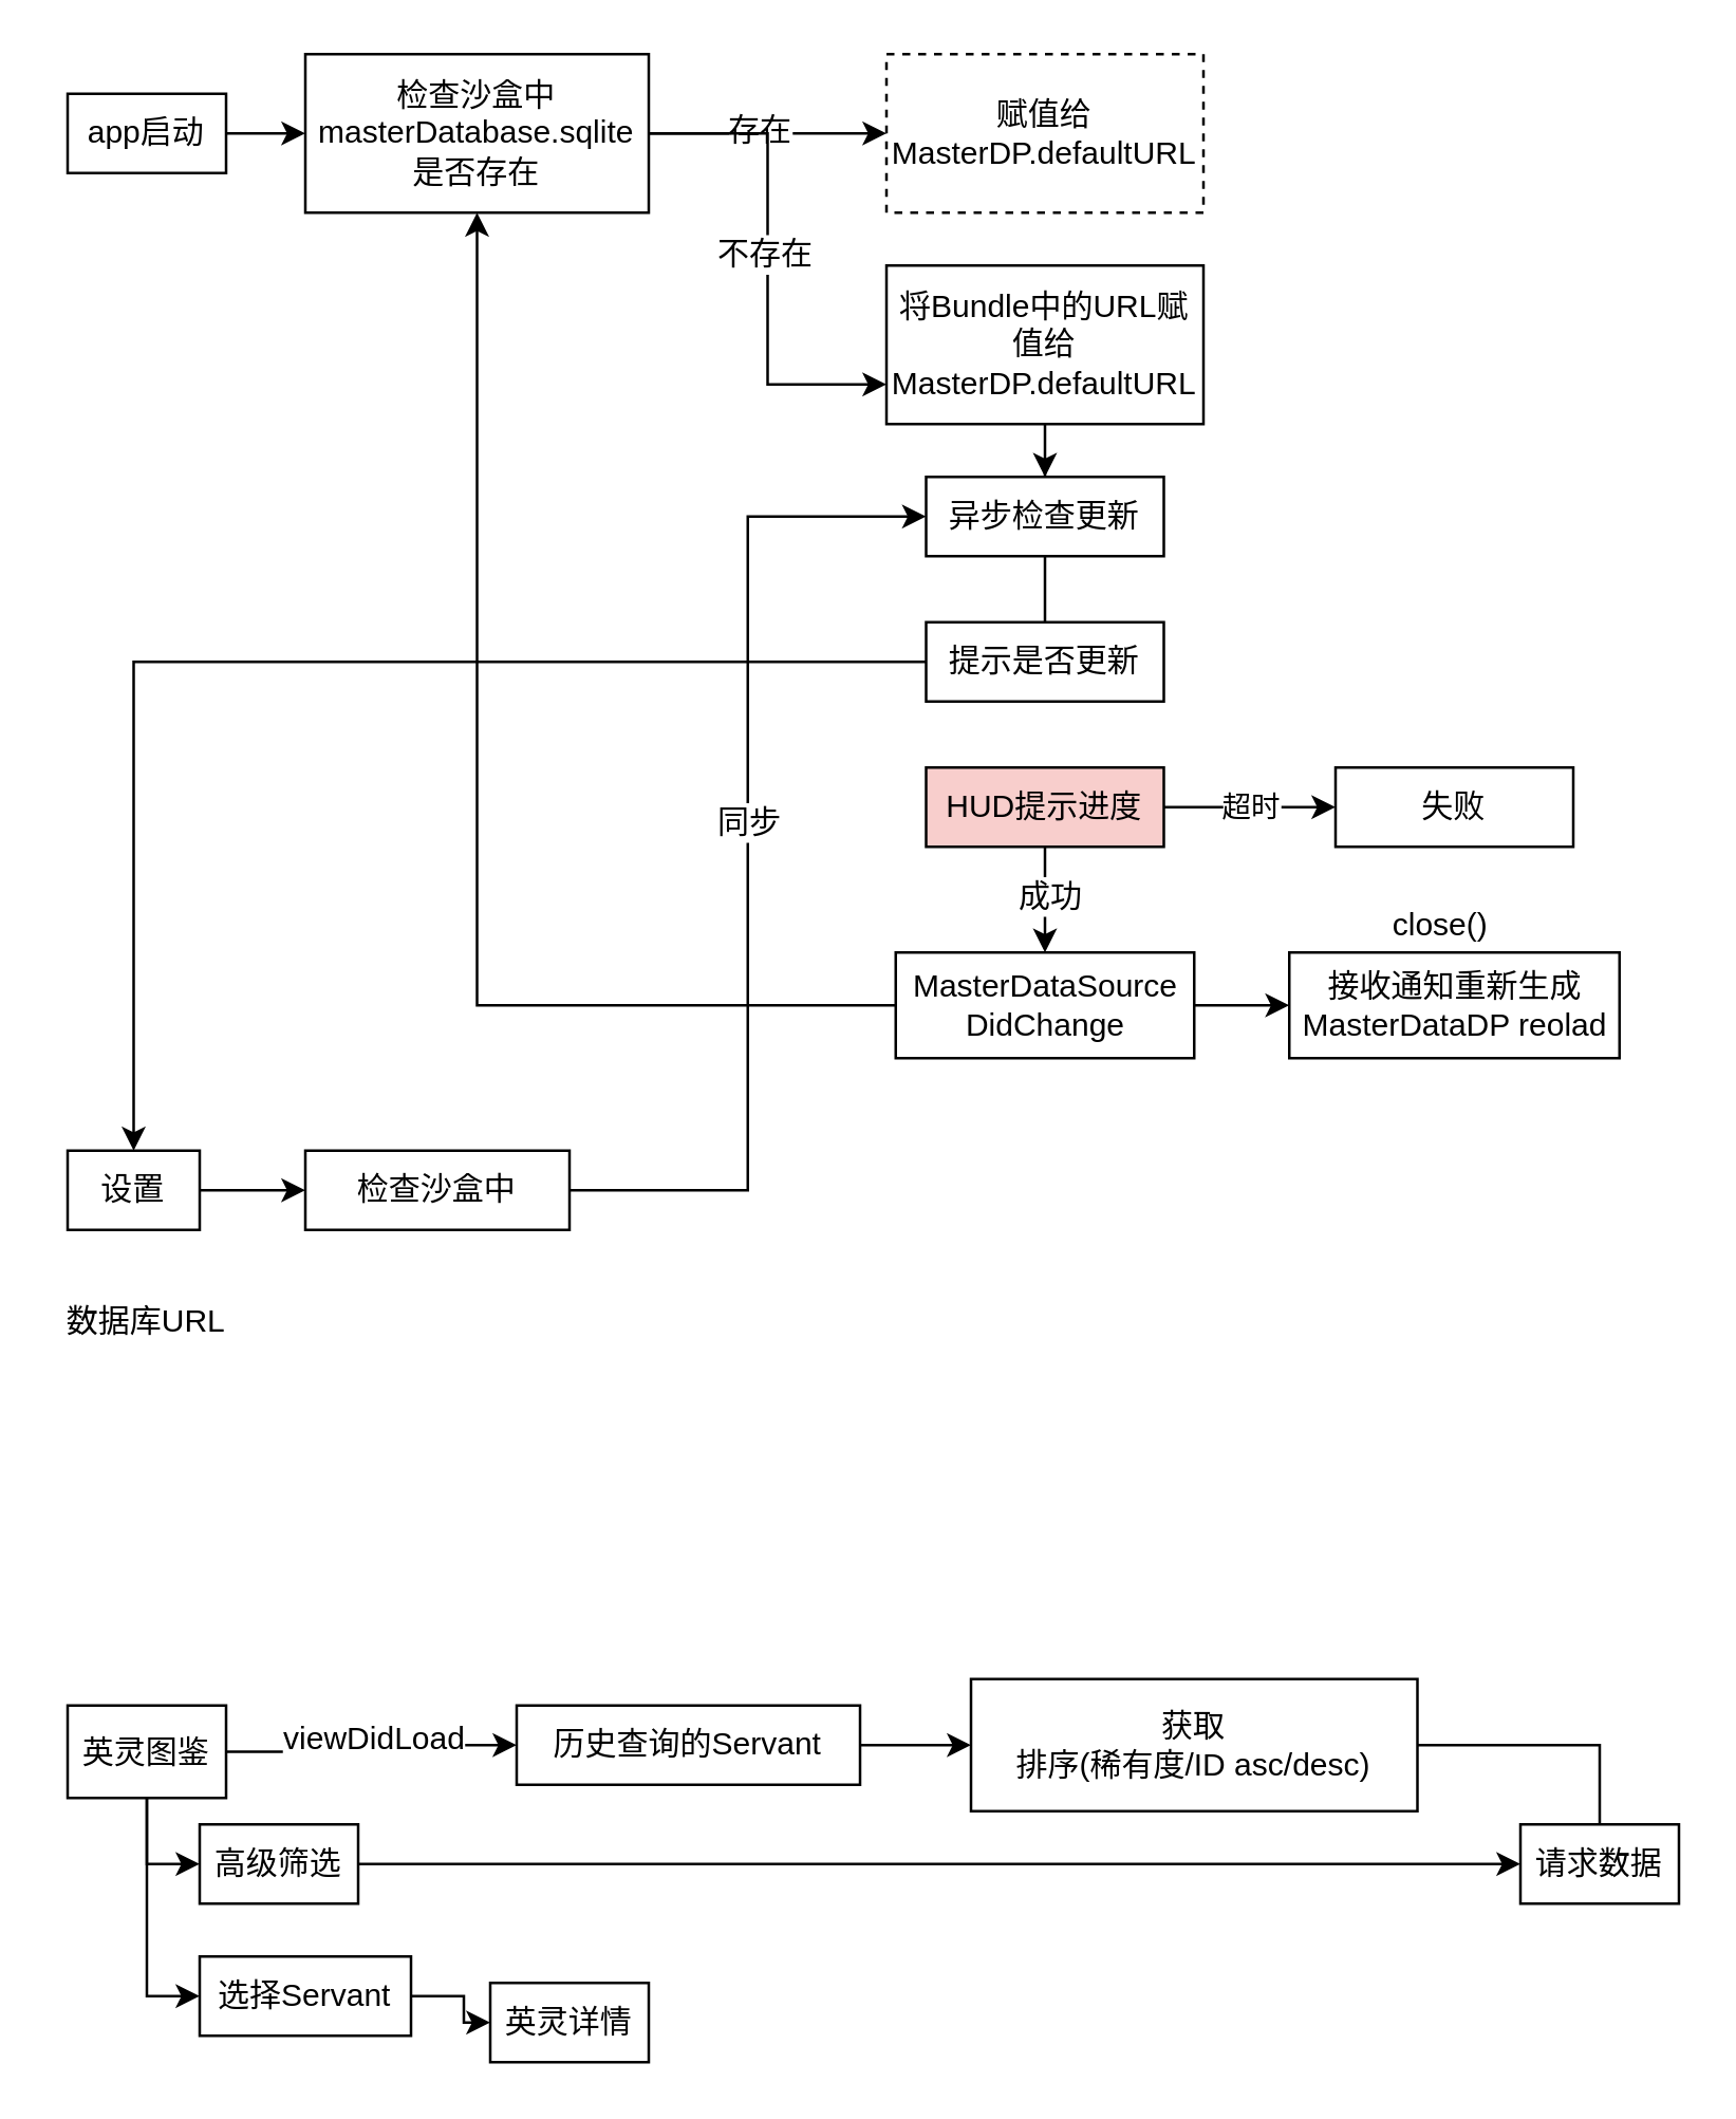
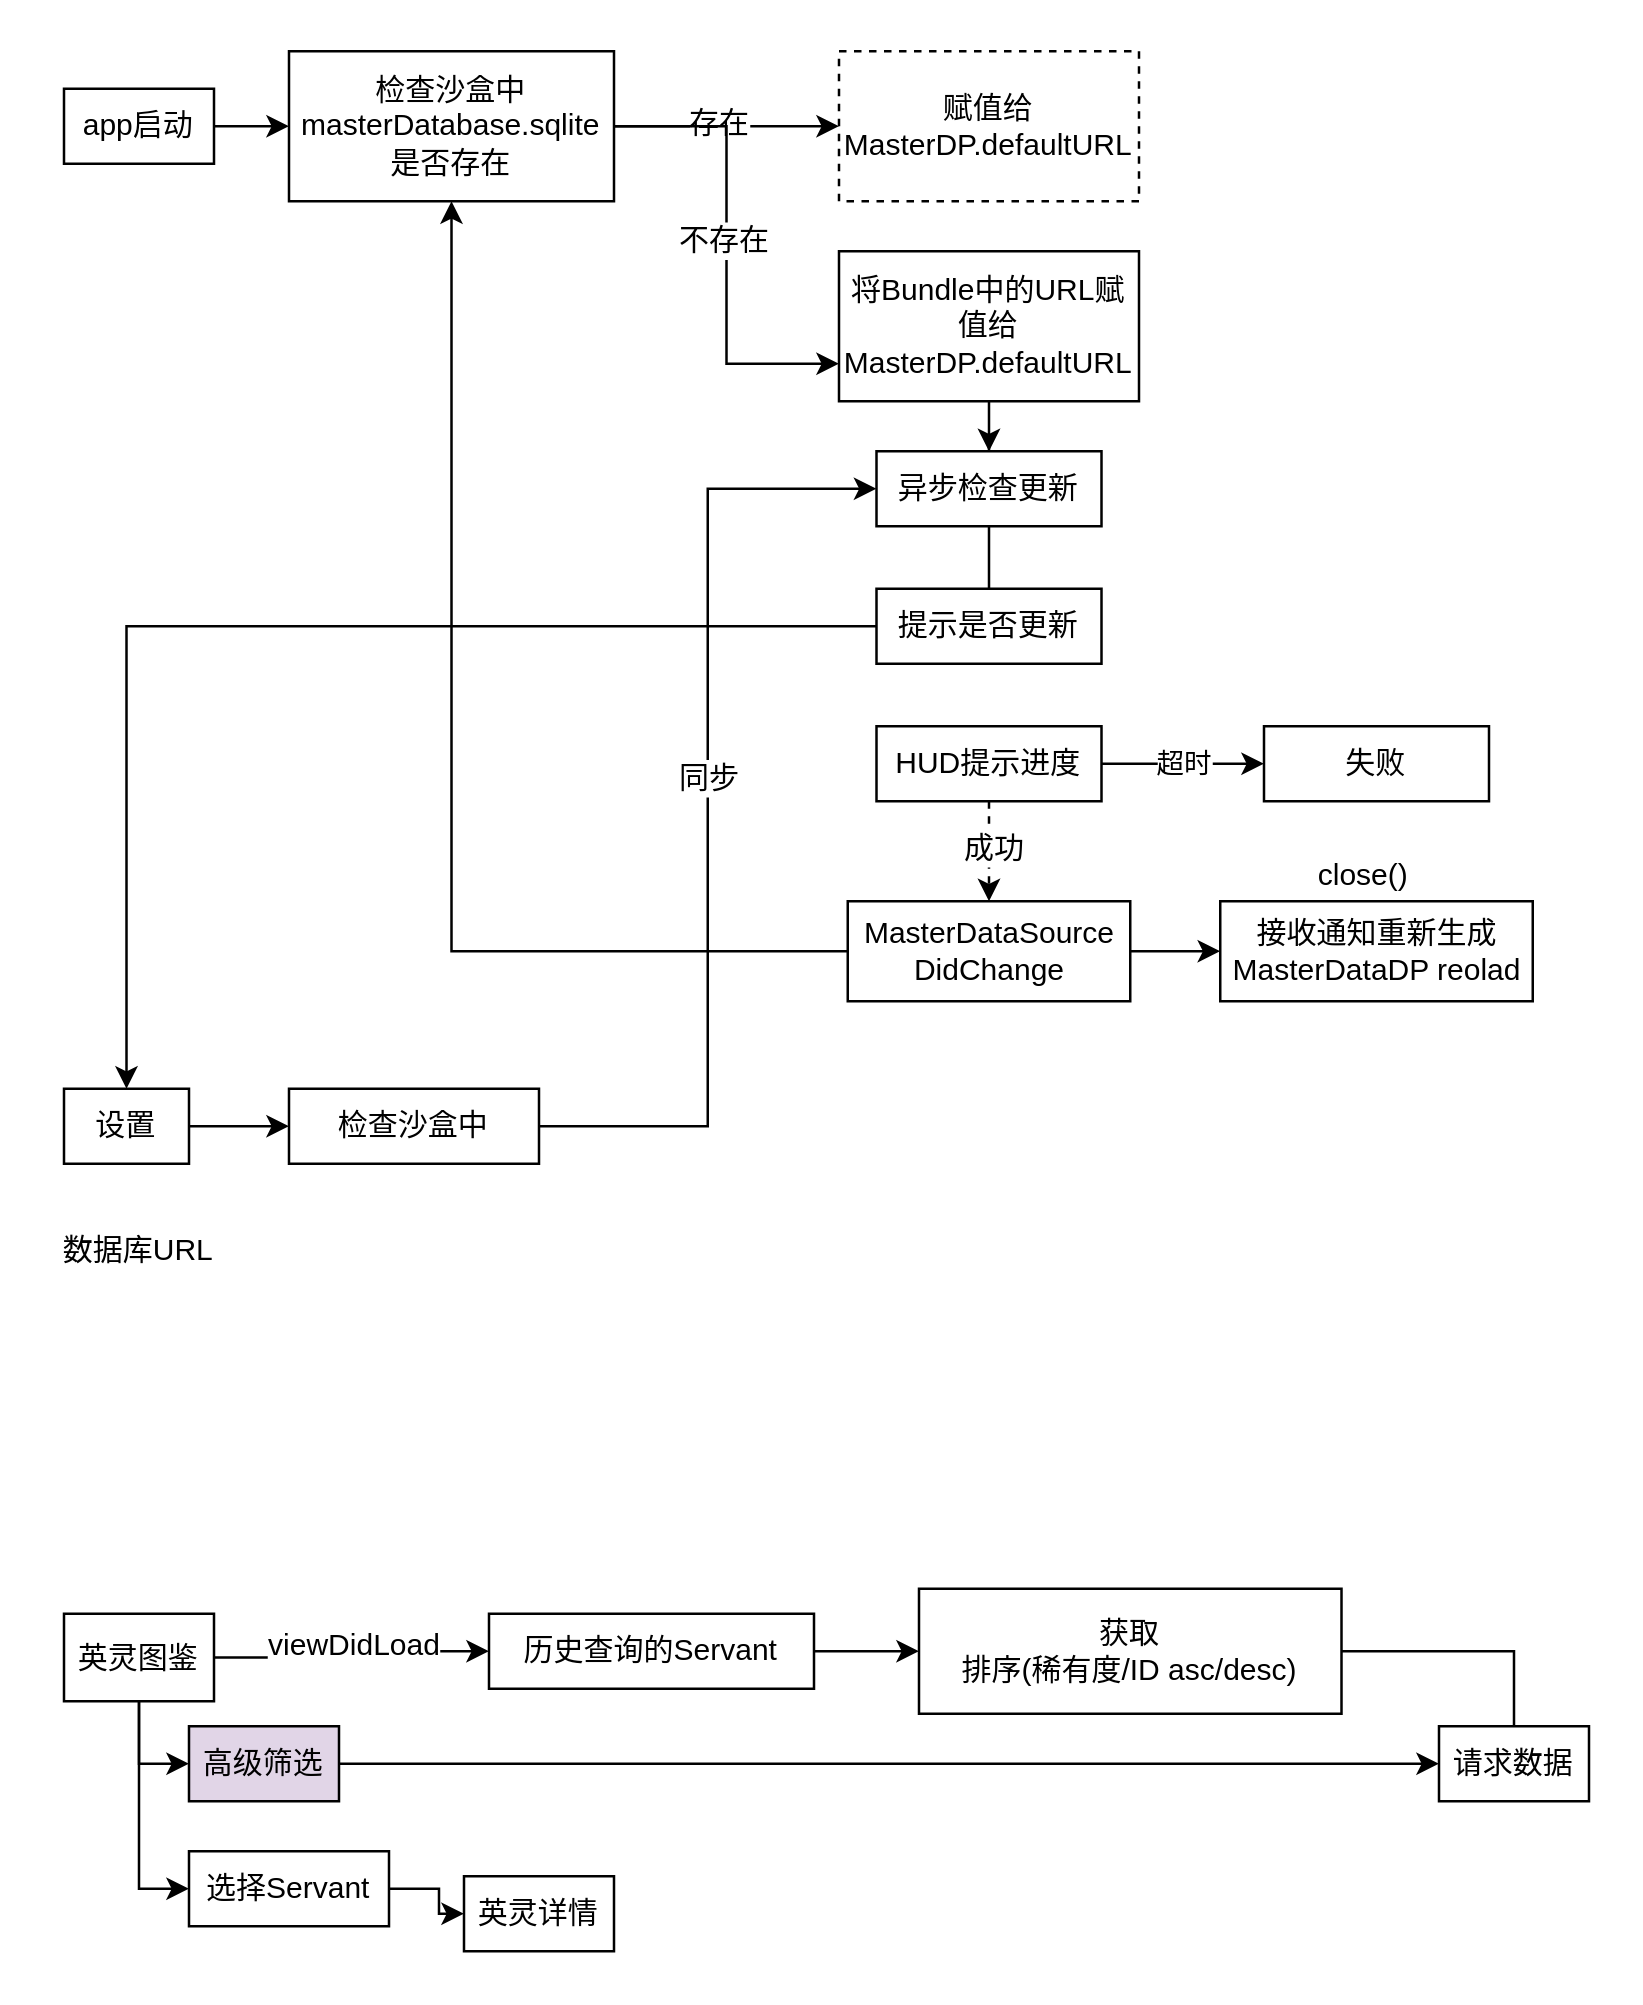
  <mxCell id="0" />
  <mxCell id="1" parent="0" />
  <mxCell id="2" style="edgeStyle=orthogonalEdgeStyle;rounded=0;orthogonalLoop=1;jettySize=auto;html=1;" parent="1" source="3" target="8" edge="1"><mxGeometry relative="1" as="geometry" /></mxCell>
  <mxCell id="3" value="&lt;span style=&quot;white-space: normal&quot;&gt;app启动&lt;/span&gt;" style="rounded=0;whiteSpace=wrap;html=1;" parent="1" vertex="1"><mxGeometry x="25" y="35" width="60" height="30" as="geometry" /></mxCell>
  <mxCell id="4" style="edgeStyle=orthogonalEdgeStyle;rounded=0;orthogonalLoop=1;jettySize=auto;html=1;" parent="1" source="8" target="9" edge="1"><mxGeometry relative="1" as="geometry" /></mxCell>
  <mxCell id="5" value="存在" style="text;html=1;resizable=0;points=[];align=center;verticalAlign=middle;labelBackgroundColor=#ffffff;" parent="4" vertex="1" connectable="0"><mxGeometry x="-0.089" y="2" relative="1" as="geometry"><mxPoint as="offset" /></mxGeometry></mxCell>
  <mxCell id="6" style="edgeStyle=orthogonalEdgeStyle;rounded=0;orthogonalLoop=1;jettySize=auto;html=1;entryX=0;entryY=0.75;entryDx=0;entryDy=0;" parent="1" source="8" target="11" edge="1"><mxGeometry relative="1" as="geometry" /></mxCell>
  <mxCell id="7" value="不存在" style="text;html=1;resizable=0;points=[];align=center;verticalAlign=middle;labelBackgroundColor=#ffffff;" parent="6" vertex="1" connectable="0"><mxGeometry x="-0.022" y="-2" relative="1" as="geometry"><mxPoint as="offset" /></mxGeometry></mxCell>
  <mxCell id="8" value="&lt;span style=&quot;white-space: normal&quot;&gt;检查沙盒中 masterDatabase.sqlite是否存在&lt;/span&gt;" style="rounded=0;whiteSpace=wrap;html=1;" parent="1" vertex="1"><mxGeometry x="115" y="20" width="130" height="60" as="geometry" /></mxCell>
  <mxCell id="9" value="赋值给MasterDP.defaultURL" style="rounded=0;whiteSpace=wrap;html=1;dashed=1;" parent="1" vertex="1"><mxGeometry x="335" y="20" width="120" height="60" as="geometry" /></mxCell>
  <mxCell id="10" style="edgeStyle=orthogonalEdgeStyle;rounded=0;orthogonalLoop=1;jettySize=auto;html=1;entryX=0.5;entryY=0;entryDx=0;entryDy=0;" parent="1" source="11" target="13" edge="1"><mxGeometry relative="1" as="geometry" /></mxCell>
  <mxCell id="11" value="将Bundle中的URL赋值给MasterDP.defaultURL" style="rounded=0;whiteSpace=wrap;html=1;" parent="1" vertex="1"><mxGeometry x="335" y="100" width="120" height="60" as="geometry" /></mxCell>
  <mxCell id="12" value="" style="edgeStyle=orthogonalEdgeStyle;rounded=0;orthogonalLoop=1;jettySize=auto;html=1;endArrow=none;" parent="1" source="13" target="15" edge="1"><mxGeometry relative="1" as="geometry" /></mxCell>
  <mxCell id="13" value="&lt;span style=&quot;white-space: normal&quot;&gt;异步检查更新&lt;/span&gt;" style="rounded=0;whiteSpace=wrap;html=1;" parent="1" vertex="1"><mxGeometry x="350" y="180" width="90" height="30" as="geometry" /></mxCell>
  <mxCell id="14" style="edgeStyle=orthogonalEdgeStyle;rounded=0;orthogonalLoop=1;jettySize=auto;html=1;" parent="1" source="15" target="26" edge="1"><mxGeometry relative="1" as="geometry" /></mxCell>
  <mxCell id="15" value="提示是否更新" style="rounded=0;whiteSpace=wrap;html=1;" parent="1" vertex="1"><mxGeometry x="350" y="235" width="90" height="30" as="geometry" /></mxCell>
  <mxCell id="16" value="超时" style="edgeStyle=orthogonalEdgeStyle;rounded=0;orthogonalLoop=1;jettySize=auto;html=1;" parent="1" source="19" target="24" edge="1"><mxGeometry relative="1" as="geometry" /></mxCell>
- <mxCell id="17" value="" style="edgeStyle=orthogonalEdgeStyle;rounded=0;orthogonalLoop=1;jettySize=auto;html=1;" parent="1" source="19" target="22" edge="1"><mxGeometry relative="1" as="geometry" /></mxCell>
+ <mxCell id="17" value="" style="edgeStyle=orthogonalEdgeStyle;rounded=0;orthogonalLoop=1;jettySize=auto;html=1;dashed=1;" parent="1" source="19" target="22" edge="1"><mxGeometry relative="1" as="geometry" /></mxCell>
  <mxCell id="18" value="成功" style="text;html=1;resizable=0;points=[];align=center;verticalAlign=middle;labelBackgroundColor=#ffffff;" parent="17" vertex="1" connectable="0"><mxGeometry x="-0.1" y="1" relative="1" as="geometry"><mxPoint as="offset" /></mxGeometry></mxCell>
- <mxCell id="19" value="HUD提示进度" style="rounded=0;whiteSpace=wrap;html=1;fillColor=#f8cecc;" parent="1" vertex="1"><mxGeometry x="350" y="290" width="90" height="30" as="geometry" /></mxCell>
+ <mxCell id="19" value="HUD提示进度" style="rounded=0;whiteSpace=wrap;html=1;" parent="1" vertex="1"><mxGeometry x="350" y="290" width="90" height="30" as="geometry" /></mxCell>
  <mxCell id="20" style="edgeStyle=orthogonalEdgeStyle;rounded=0;orthogonalLoop=1;jettySize=auto;html=1;" parent="1" source="22" target="8" edge="1"><mxGeometry relative="1" as="geometry" /></mxCell>
  <mxCell id="21" value="" style="edgeStyle=orthogonalEdgeStyle;rounded=0;orthogonalLoop=1;jettySize=auto;html=1;" parent="1" source="22" target="23" edge="1"><mxGeometry relative="1" as="geometry" /></mxCell>
  <mxCell id="22" value="MasterDataSource&lt;br&gt;DidChange" style="rounded=0;whiteSpace=wrap;html=1;" parent="1" vertex="1"><mxGeometry x="338.5" y="360" width="113" height="40" as="geometry" /></mxCell>
  <mxCell id="23" value="接收通知重新生成MasterDataDP reolad" style="rounded=0;whiteSpace=wrap;html=1;" parent="1" vertex="1"><mxGeometry x="487.5" y="360" width="125" height="40" as="geometry" /></mxCell>
  <mxCell id="24" value="失败" style="rounded=0;whiteSpace=wrap;html=1;" parent="1" vertex="1"><mxGeometry x="505" y="290" width="90" height="30" as="geometry" /></mxCell>
  <mxCell id="25" value="" style="edgeStyle=orthogonalEdgeStyle;rounded=0;orthogonalLoop=1;jettySize=auto;html=1;" parent="1" source="26" target="29" edge="1"><mxGeometry relative="1" as="geometry" /></mxCell>
  <mxCell id="26" value="设置" style="rounded=0;whiteSpace=wrap;html=1;" parent="1" vertex="1"><mxGeometry x="25" y="435" width="50" height="30" as="geometry" /></mxCell>
  <mxCell id="27" style="edgeStyle=orthogonalEdgeStyle;rounded=0;orthogonalLoop=1;jettySize=auto;html=1;entryX=0;entryY=0.5;entryDx=0;entryDy=0;" parent="1" source="29" target="13" edge="1"><mxGeometry relative="1" as="geometry" /></mxCell>
  <mxCell id="28" value="同步" style="text;html=1;resizable=0;points=[];align=center;verticalAlign=middle;labelBackgroundColor=#ffffff;" parent="27" vertex="1" connectable="0"><mxGeometry x="0.061" relative="1" as="geometry"><mxPoint as="offset" /></mxGeometry></mxCell>
  <mxCell id="29" value="检查沙盒中" style="rounded=0;whiteSpace=wrap;html=1;" parent="1" vertex="1"><mxGeometry x="115" y="435" width="100" height="30" as="geometry" /></mxCell>
  <mxCell id="30" value="close()" style="text;html=1;strokeColor=none;fillColor=none;align=center;verticalAlign=middle;whiteSpace=wrap;rounded=0;" parent="1" vertex="1"><mxGeometry x="525" y="340" width="40" height="20" as="geometry" /></mxCell>
  <mxCell id="31" value="" style="edgeStyle=orthogonalEdgeStyle;rounded=0;orthogonalLoop=1;jettySize=auto;html=1;" parent="1" source="35" target="37" edge="1"><mxGeometry relative="1" as="geometry" /></mxCell>
  <mxCell id="32" value="viewDidLoad" style="text;html=1;resizable=0;points=[];align=center;verticalAlign=middle;labelBackgroundColor=#ffffff;" parent="31" vertex="1" connectable="0"><mxGeometry x="-0.225" y="-2" relative="1" as="geometry"><mxPoint x="11" y="-7" as="offset" /></mxGeometry></mxCell>
  <mxCell id="33" style="edgeStyle=orthogonalEdgeStyle;rounded=0;orthogonalLoop=1;jettySize=auto;html=1;entryX=0;entryY=0.5;entryDx=0;entryDy=0;" parent="1" source="35" target="41" edge="1"><mxGeometry relative="1" as="geometry" /></mxCell>
  <mxCell id="34" style="edgeStyle=orthogonalEdgeStyle;rounded=0;orthogonalLoop=1;jettySize=auto;html=1;entryX=0;entryY=0.5;entryDx=0;entryDy=0;" parent="1" source="35" target="45" edge="1"><mxGeometry relative="1" as="geometry" /></mxCell>
  <mxCell id="35" value="英灵图鉴" style="rounded=0;whiteSpace=wrap;html=1;" parent="1" vertex="1"><mxGeometry x="25" y="645" width="60" height="35" as="geometry" /></mxCell>
  <mxCell id="36" style="edgeStyle=orthogonalEdgeStyle;rounded=0;orthogonalLoop=1;jettySize=auto;html=1;" parent="1" source="37" target="39" edge="1"><mxGeometry relative="1" as="geometry" /></mxCell>
  <mxCell id="37" value="历史查询的Servant" style="rounded=0;whiteSpace=wrap;html=1;" parent="1" vertex="1"><mxGeometry x="195" y="645" width="130" height="30" as="geometry" /></mxCell>
  <mxCell id="38" style="edgeStyle=orthogonalEdgeStyle;rounded=0;orthogonalLoop=1;jettySize=auto;html=1;endArrow=none;" parent="1" source="39" target="43" edge="1"><mxGeometry relative="1" as="geometry" /></mxCell>
  <mxCell id="39" value="获取&lt;br&gt;排序(稀有度/ID asc/desc)&lt;br&gt;" style="rounded=0;whiteSpace=wrap;html=1;" parent="1" vertex="1"><mxGeometry x="367" y="635" width="169" height="50" as="geometry" /></mxCell>
  <mxCell id="40" style="edgeStyle=orthogonalEdgeStyle;rounded=0;orthogonalLoop=1;jettySize=auto;html=1;entryX=0;entryY=0.5;entryDx=0;entryDy=0;" parent="1" source="41" target="43" edge="1"><mxGeometry relative="1" as="geometry" /></mxCell>
- <mxCell id="41" value="高级筛选" style="rounded=0;whiteSpace=wrap;html=1;" parent="1" vertex="1"><mxGeometry x="75" y="690" width="60" height="30" as="geometry" /></mxCell>
+ <mxCell id="41" value="高级筛选" style="rounded=0;whiteSpace=wrap;html=1;fillColor=#e1d5e7;" parent="1" vertex="1"><mxGeometry x="75" y="690" width="60" height="30" as="geometry" /></mxCell>
  <mxCell id="42" value="数据库URL" style="text;html=1;strokeColor=none;fillColor=none;align=center;verticalAlign=middle;whiteSpace=wrap;rounded=0;" parent="1" vertex="1"><mxGeometry x="20" y="490" width="70" height="20" as="geometry" /></mxCell>
  <mxCell id="43" value="请求数据" style="rounded=0;whiteSpace=wrap;html=1;" parent="1" vertex="1"><mxGeometry x="575" y="690" width="60" height="30" as="geometry" /></mxCell>
  <mxCell id="44" style="edgeStyle=orthogonalEdgeStyle;rounded=0;orthogonalLoop=1;jettySize=auto;html=1;entryX=0;entryY=0.5;entryDx=0;entryDy=0;" parent="1" source="45" target="46" edge="1"><mxGeometry relative="1" as="geometry" /></mxCell>
  <mxCell id="45" value="选择Servant" style="rounded=0;whiteSpace=wrap;html=1;" parent="1" vertex="1"><mxGeometry x="75" y="740" width="80" height="30" as="geometry" /></mxCell>
  <mxCell id="46" value="英灵详情" style="rounded=0;whiteSpace=wrap;html=1;" parent="1" vertex="1"><mxGeometry x="185" y="750" width="60" height="30" as="geometry" /></mxCell>
